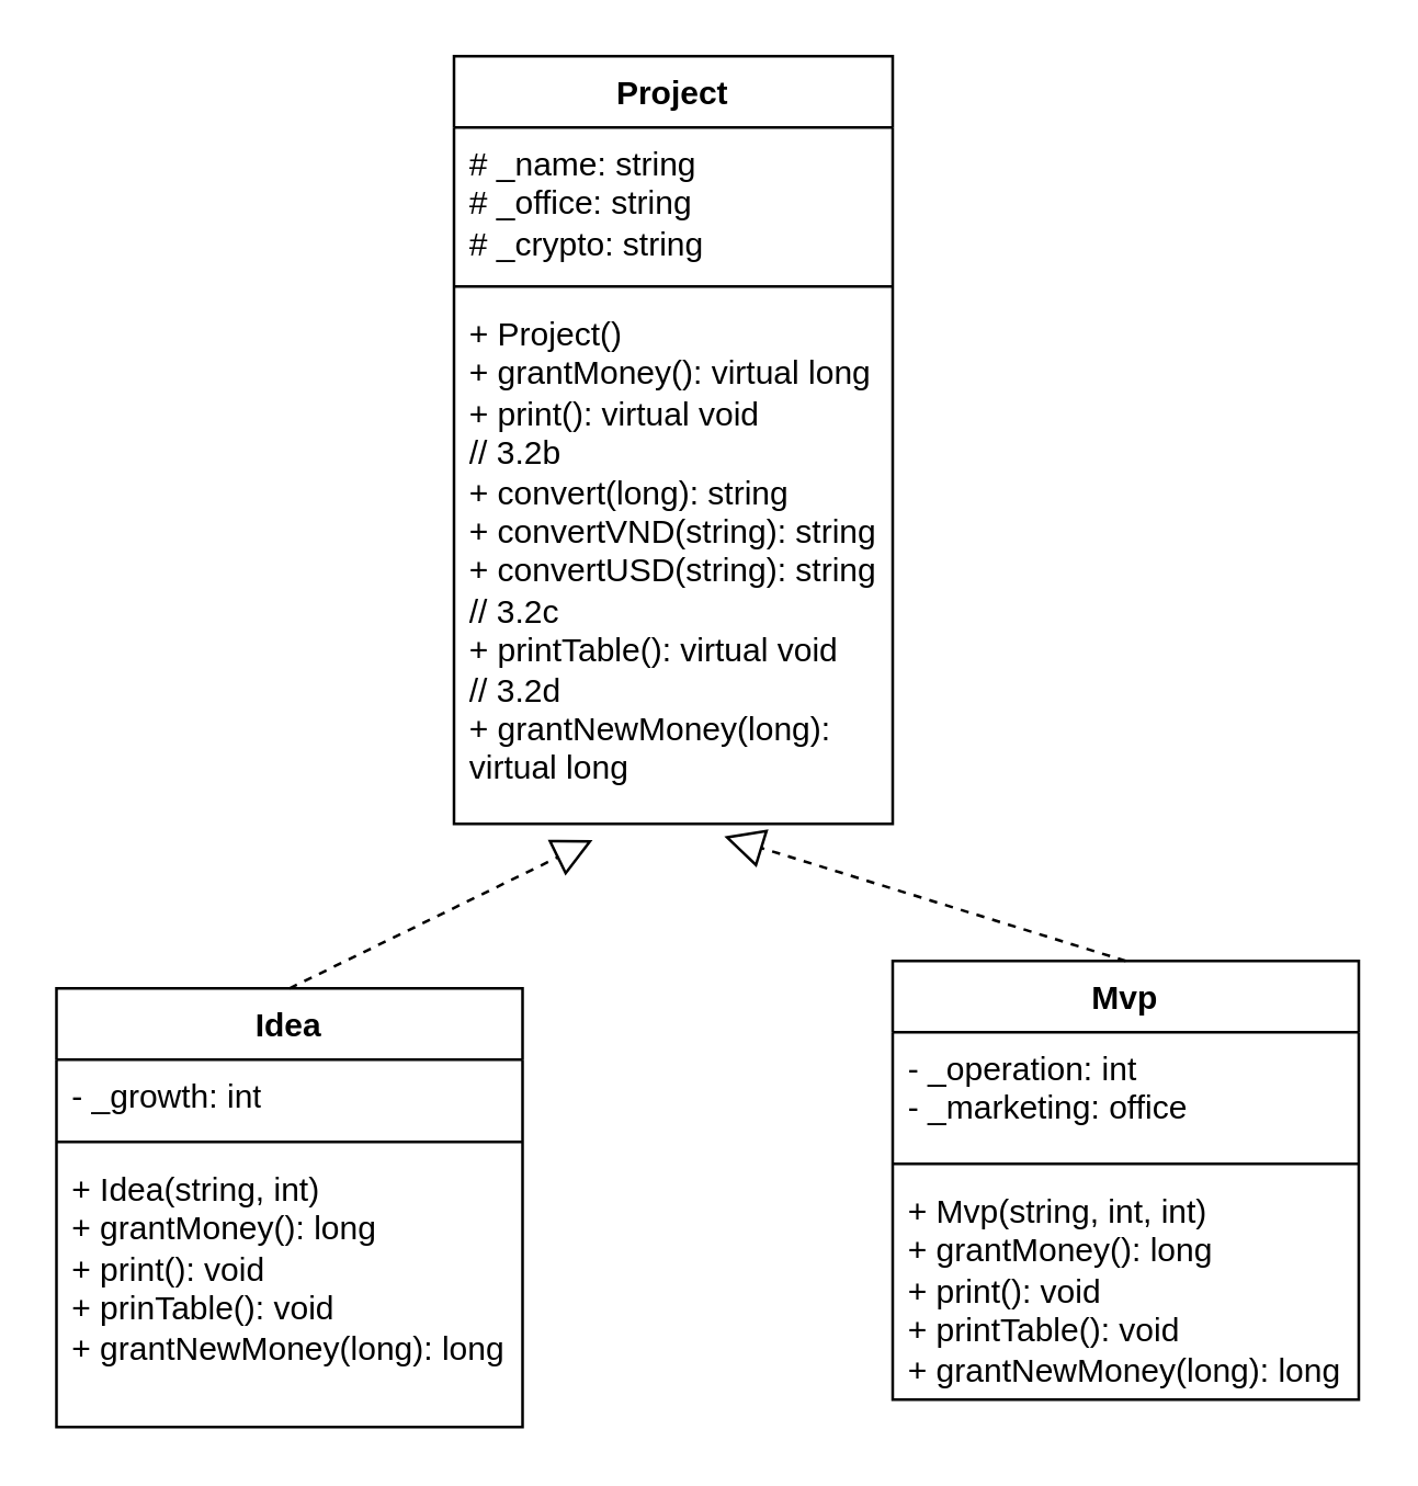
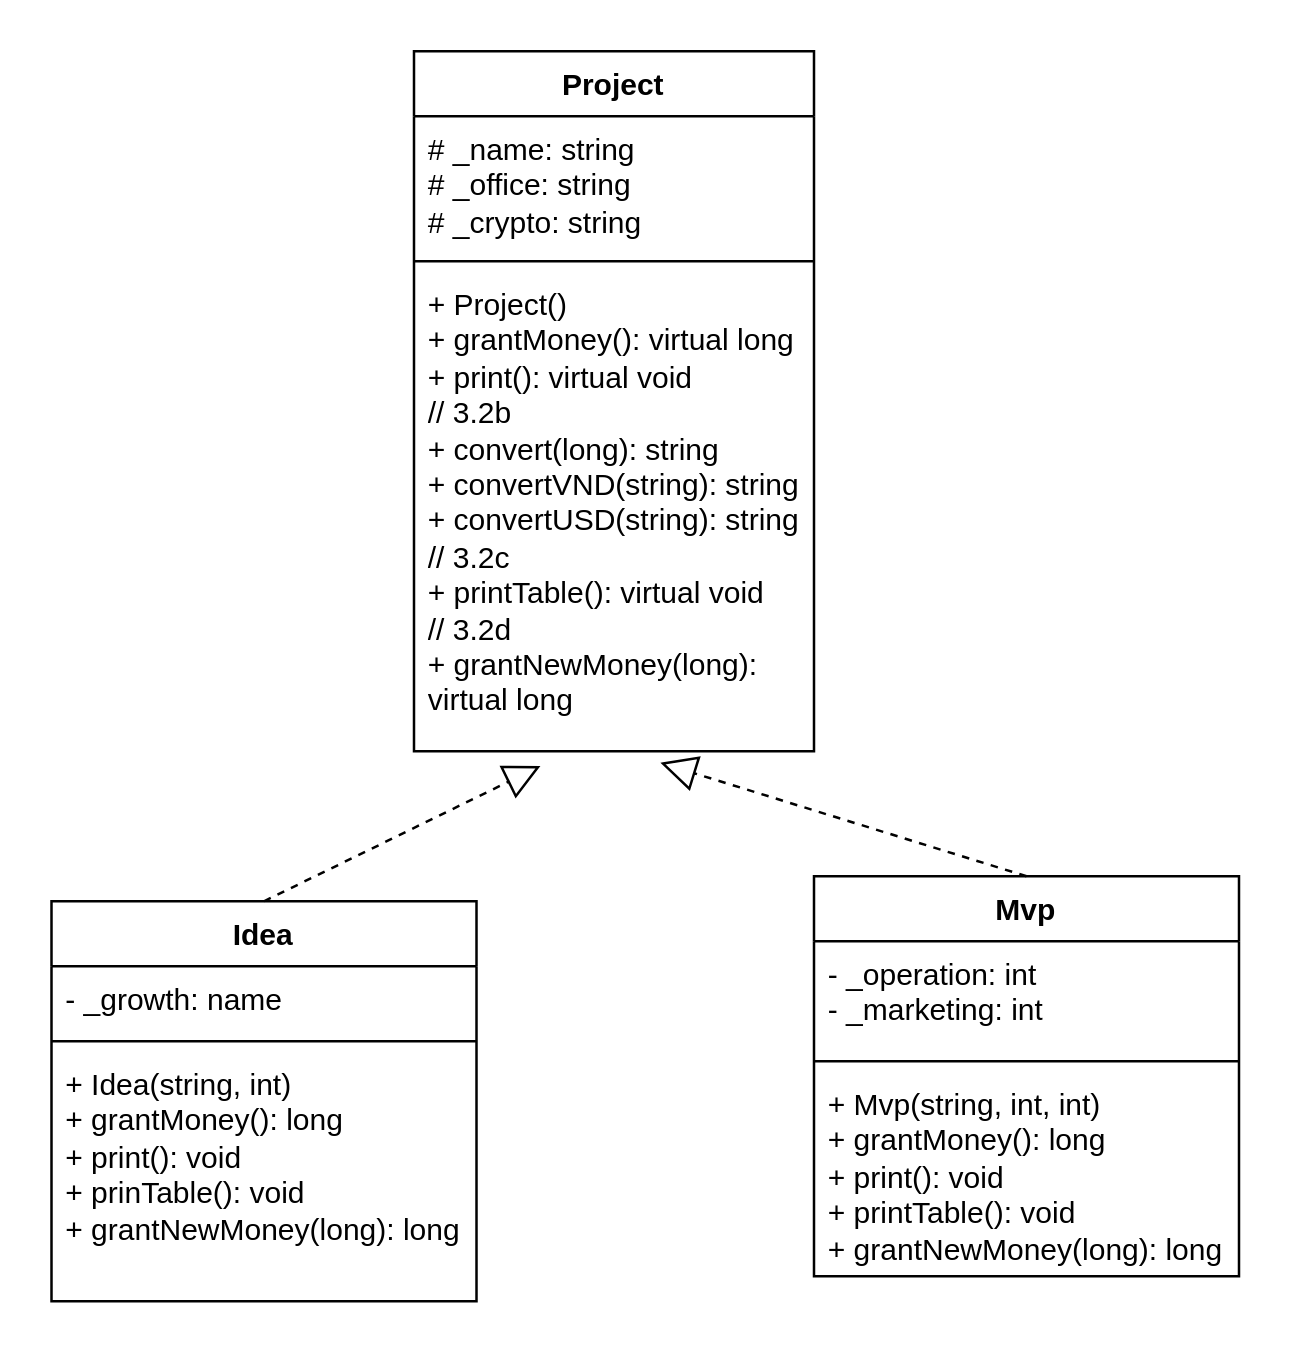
  <mxCell id="0" />
  <mxCell id="1" parent="0" />
  <mxCell id="2" value="Project" style="swimlane;fontStyle=1;align=center;verticalAlign=top;childLayout=stackLayout;horizontal=1;startSize=26;horizontalStack=0;resizeParent=1;resizeParentMax=0;resizeLast=0;collapsible=1;marginBottom=0;whiteSpace=wrap;html=1;" vertex="1" parent="1"><mxGeometry x="165" y="20" width="160" height="280" as="geometry" /></mxCell>
  <mxCell id="3" value="# _name: string&lt;div&gt;# _office: string&lt;/div&gt;&lt;div&gt;# _crypto: string&lt;/div&gt;" style="text;strokeColor=none;fillColor=none;align=left;verticalAlign=top;spacingLeft=4;spacingRight=4;overflow=hidden;rotatable=0;points=[[0,0.5],[1,0.5]];portConstraint=eastwest;whiteSpace=wrap;html=1;" vertex="1" parent="2"><mxGeometry y="26" width="160" height="54" as="geometry" /></mxCell>
  <mxCell id="4" value="" style="line;strokeWidth=1;fillColor=none;align=left;verticalAlign=middle;spacingTop=-1;spacingLeft=3;spacingRight=3;rotatable=0;labelPosition=right;points=[];portConstraint=eastwest;strokeColor=inherit;" vertex="1" parent="2"><mxGeometry y="80" width="160" height="8" as="geometry" /></mxCell>
  <mxCell id="5" value="&lt;div&gt;+ Project()&lt;/div&gt;+ grantMoney(): virtual long&lt;div&gt;+ print(): virtual void&lt;br&gt;&lt;/div&gt;&lt;div&gt;// 3.2b&lt;/div&gt;&lt;div&gt;+ convert(long): string&lt;/div&gt;&lt;div&gt;+ convertVND(string): string&lt;/div&gt;&lt;div&gt;+ convertUSD(string): string&lt;/div&gt;&lt;div&gt;// 3.2c&lt;/div&gt;&lt;div&gt;+ printTable(): virtual void&lt;/div&gt;&lt;div&gt;// 3.2d&lt;/div&gt;&lt;div&gt;+ grantNewMoney(long): virtual long&lt;/div&gt;" style="text;strokeColor=none;fillColor=none;align=left;verticalAlign=top;spacingLeft=4;spacingRight=4;overflow=hidden;rotatable=0;points=[[0,0.5],[1,0.5]];portConstraint=eastwest;whiteSpace=wrap;html=1;" vertex="1" parent="2"><mxGeometry y="88" width="160" height="192" as="geometry" /></mxCell>
  <mxCell id="6" value="Idea" style="swimlane;fontStyle=1;align=center;verticalAlign=top;childLayout=stackLayout;horizontal=1;startSize=26;horizontalStack=0;resizeParent=1;resizeParentMax=0;resizeLast=0;collapsible=1;marginBottom=0;whiteSpace=wrap;html=1;" vertex="1" parent="1"><mxGeometry x="20" y="360" width="170" height="160" as="geometry" /></mxCell>
- <mxCell id="7" value="- _growth: int" style="text;strokeColor=none;fillColor=none;align=left;verticalAlign=top;spacingLeft=4;spacingRight=4;overflow=hidden;rotatable=0;points=[[0,0.5],[1,0.5]];portConstraint=eastwest;whiteSpace=wrap;html=1;" vertex="1" parent="6"><mxGeometry y="26" width="170" height="26" as="geometry" /></mxCell>
+ <mxCell id="7" value="- _growth: name" style="text;strokeColor=none;fillColor=none;align=left;verticalAlign=top;spacingLeft=4;spacingRight=4;overflow=hidden;rotatable=0;points=[[0,0.5],[1,0.5]];portConstraint=eastwest;whiteSpace=wrap;html=1;" vertex="1" parent="6"><mxGeometry y="26" width="170" height="26" as="geometry" /></mxCell>
  <mxCell id="8" value="" style="line;strokeWidth=1;fillColor=none;align=left;verticalAlign=middle;spacingTop=-1;spacingLeft=3;spacingRight=3;rotatable=0;labelPosition=right;points=[];portConstraint=eastwest;strokeColor=inherit;" vertex="1" parent="6"><mxGeometry y="52" width="170" height="8" as="geometry" /></mxCell>
  <mxCell id="9" value="&lt;div&gt;+ Idea(string, int)&lt;/div&gt;+ grantMoney(): long&lt;div&gt;+ print(): void&lt;br&gt;&lt;/div&gt;&lt;div&gt;+ prinTable(): void&lt;/div&gt;&lt;div&gt;+ grantNewMoney(long): long&lt;/div&gt;" style="text;strokeColor=none;fillColor=none;align=left;verticalAlign=top;spacingLeft=4;spacingRight=4;overflow=hidden;rotatable=0;points=[[0,0.5],[1,0.5]];portConstraint=eastwest;whiteSpace=wrap;html=1;" vertex="1" parent="6"><mxGeometry y="60" width="170" height="100" as="geometry" /></mxCell>
  <mxCell id="10" value="Mvp" style="swimlane;fontStyle=1;align=center;verticalAlign=top;childLayout=stackLayout;horizontal=1;startSize=26;horizontalStack=0;resizeParent=1;resizeParentMax=0;resizeLast=0;collapsible=1;marginBottom=0;whiteSpace=wrap;html=1;" vertex="1" parent="1"><mxGeometry x="325" y="350" width="170" height="160" as="geometry" /></mxCell>
- <mxCell id="11" value="- _operation: int&lt;div&gt;- _marketing: office&lt;/div&gt;" style="text;strokeColor=none;fillColor=none;align=left;verticalAlign=top;spacingLeft=4;spacingRight=4;overflow=hidden;rotatable=0;points=[[0,0.5],[1,0.5]];portConstraint=eastwest;whiteSpace=wrap;html=1;" vertex="1" parent="10"><mxGeometry y="26" width="170" height="44" as="geometry" /></mxCell>
+ <mxCell id="11" value="- _operation: int&lt;div&gt;- _marketing: int&lt;/div&gt;" style="text;strokeColor=none;fillColor=none;align=left;verticalAlign=top;spacingLeft=4;spacingRight=4;overflow=hidden;rotatable=0;points=[[0,0.5],[1,0.5]];portConstraint=eastwest;whiteSpace=wrap;html=1;" vertex="1" parent="10"><mxGeometry y="26" width="170" height="44" as="geometry" /></mxCell>
  <mxCell id="12" value="" style="line;strokeWidth=1;fillColor=none;align=left;verticalAlign=middle;spacingTop=-1;spacingLeft=3;spacingRight=3;rotatable=0;labelPosition=right;points=[];portConstraint=eastwest;strokeColor=inherit;" vertex="1" parent="10"><mxGeometry y="70" width="170" height="8" as="geometry" /></mxCell>
  <mxCell id="13" value="&lt;div&gt;+ Mvp(string, int, int)&lt;/div&gt;+ grantMoney(): long&lt;div&gt;+ print(): void&lt;/div&gt;&lt;div&gt;+ printTable(): void&lt;/div&gt;&lt;div&gt;+ grantNewMoney(long): long&lt;/div&gt;" style="text;strokeColor=none;fillColor=none;align=left;verticalAlign=top;spacingLeft=4;spacingRight=4;overflow=hidden;rotatable=0;points=[[0,0.5],[1,0.5]];portConstraint=eastwest;whiteSpace=wrap;html=1;" vertex="1" parent="10"><mxGeometry y="78" width="170" height="82" as="geometry" /></mxCell>
  <mxCell id="14" value="" style="endArrow=block;dashed=1;endFill=0;endSize=12;html=1;rounded=0;exitX=0.5;exitY=0;exitDx=0;exitDy=0;entryX=0.316;entryY=1.031;entryDx=0;entryDy=0;entryPerimeter=0;" edge="1" parent="1" source="6" target="5"><mxGeometry width="160" relative="1" as="geometry"><mxPoint x="240" y="260" as="sourcePoint" /><mxPoint x="400" y="260" as="targetPoint" /></mxGeometry></mxCell>
  <mxCell id="15" value="" style="endArrow=block;dashed=1;endFill=0;endSize=12;html=1;rounded=0;exitX=0.5;exitY=0;exitDx=0;exitDy=0;entryX=0.616;entryY=1.024;entryDx=0;entryDy=0;entryPerimeter=0;" edge="1" parent="1" source="10" target="5"><mxGeometry width="160" relative="1" as="geometry"><mxPoint x="130" y="230" as="sourcePoint" /><mxPoint x="224" y="119" as="targetPoint" /></mxGeometry></mxCell>
